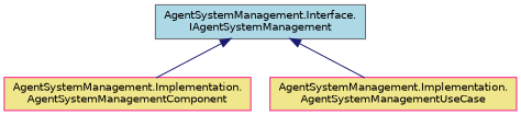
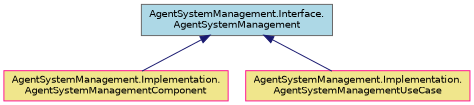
  digraph {
    rankdir=TB
    node [color=deeppink fillcolor=khaki fontname=Helvetica fontsize=10 shape=record style=filled]
    edge [color=midnightblue dir=back fontname=Helvetica fontsize=10 labelfontname=Helvetica labelfontsize=10 style=solid]
-   n1 [color=gray40 fillcolor=lightblue fontcolor=black height=0.2 label="AgentSystemManagement.Interface.\lIAgentSystemManagement" width=0.4]
+   n1 [color=gray40 fillcolor=lightblue fontcolor=black height=0.2 label="AgentSystemManagement.Interface.\lAgentSystemManagement" width=0.4]
    n2 [height=0.2 label="AgentSystemManagement.Implementation.\lAgentSystemManagementComponent" width=0.4]
    n3 [height=0.2 label="AgentSystemManagement.Implementation.\lAgentSystemManagementUseCase" width=0.4]
    n1 -> n2
    n1 -> n3
  }
